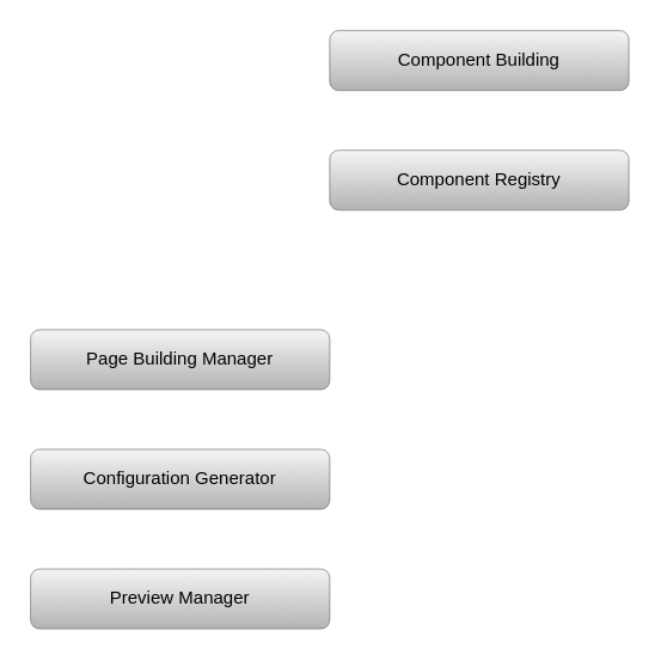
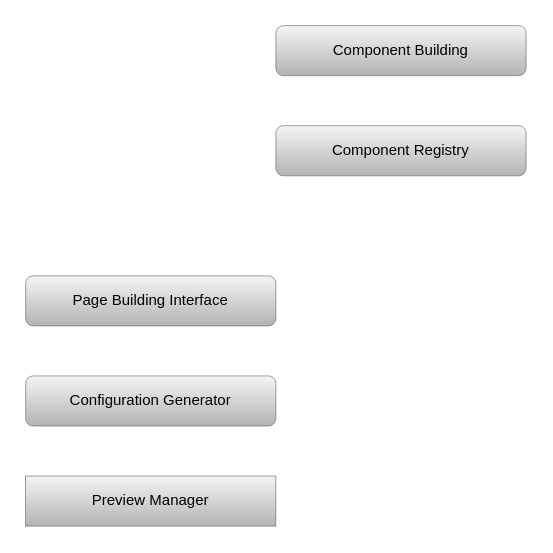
  <mxCell id="0" />
  <mxCell id="1" parent="0" />
- <mxCell id="2" value="Page Building Manager" style="rounded=1;whiteSpace=wrap;html=1;fillColor=#f5f5f5;gradientColor=#b3b3b3;strokeColor=#666666;strokeWidth=0.5;" vertex="1" parent="1"><mxGeometry x="20" y="220" width="200" height="40" as="geometry" /></mxCell>
+ <mxCell id="2" value="Page Building Interface" style="rounded=1;whiteSpace=wrap;html=1;fillColor=#f5f5f5;gradientColor=#b3b3b3;strokeColor=#666666;strokeWidth=0.5;" vertex="1" parent="1"><mxGeometry x="20" y="220" width="200" height="40" as="geometry" /></mxCell>
  <mxCell id="3" value="Configuration Generator" style="rounded=1;whiteSpace=wrap;html=1;fillColor=#f5f5f5;gradientColor=#b3b3b3;strokeColor=#666666;strokeWidth=0.5;" vertex="1" parent="1"><mxGeometry x="20" y="300" width="200" height="40" as="geometry" /></mxCell>
- <mxCell id="4" value="Preview Manager" style="rounded=1;whiteSpace=wrap;html=1;fillColor=#f5f5f5;gradientColor=#b3b3b3;strokeColor=#666666;strokeWidth=0.5;" vertex="1" parent="1"><mxGeometry x="20" y="380" width="200" height="40" as="geometry" /></mxCell>
+ <mxCell id="4" value="Preview Manager" style="whiteSpace=wrap;html=1;fillColor=#f5f5f5;gradientColor=#b3b3b3;strokeColor=#666666;strokeWidth=0.5;rounded=0;" vertex="1" parent="1"><mxGeometry x="20" y="380" width="200" height="40" as="geometry" /></mxCell>
  <mxCell id="5" value="Component Registry" style="rounded=1;whiteSpace=wrap;html=1;fillColor=#f5f5f5;strokeColor=#666666;gradientColor=#b3b3b3;strokeWidth=0.5;" vertex="1" parent="1"><mxGeometry x="220" y="100" width="200" height="40" as="geometry" /></mxCell>
  <mxCell id="6" value="Component Building" style="rounded=1;whiteSpace=wrap;html=1;fillColor=#f5f5f5;strokeColor=#666666;gradientColor=#b3b3b3;strokeWidth=0.5;" vertex="1" parent="1"><mxGeometry x="220" y="20" width="200" height="40" as="geometry" /></mxCell>
